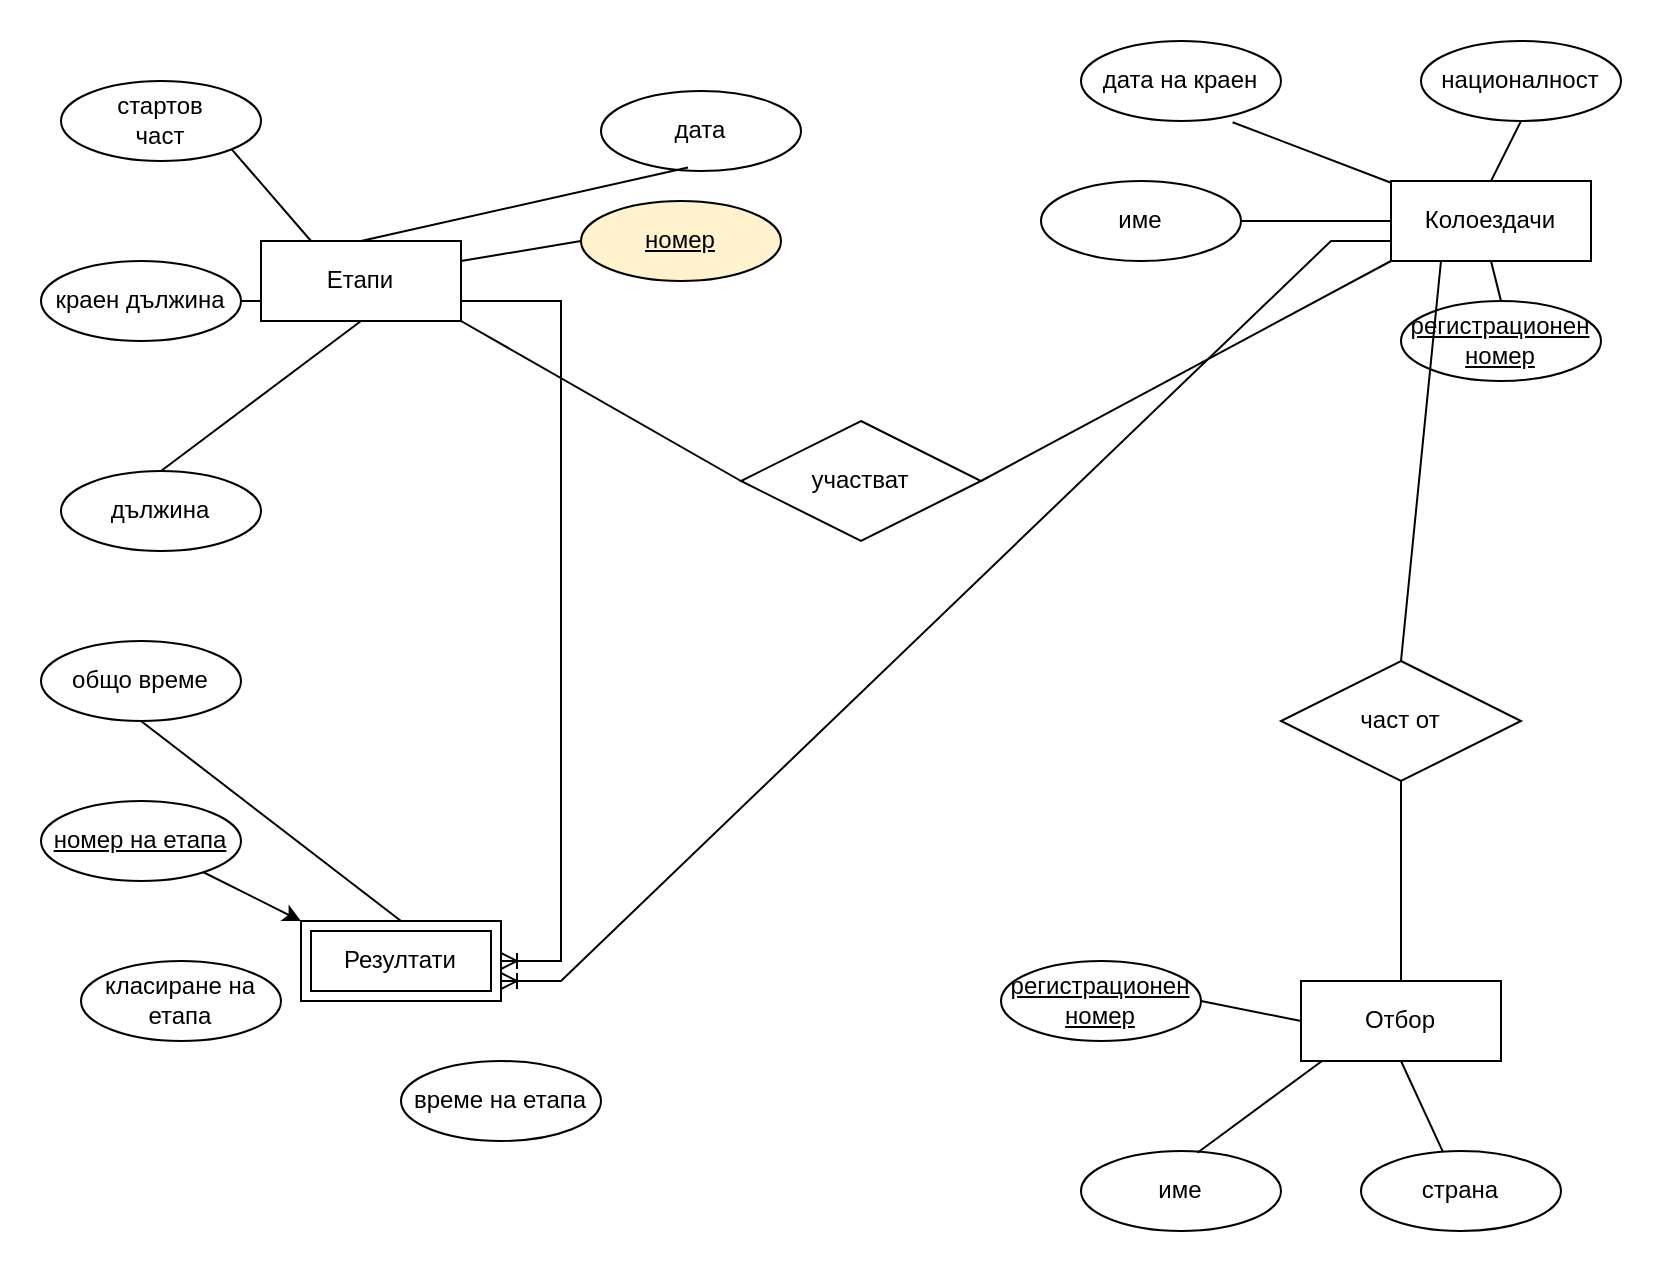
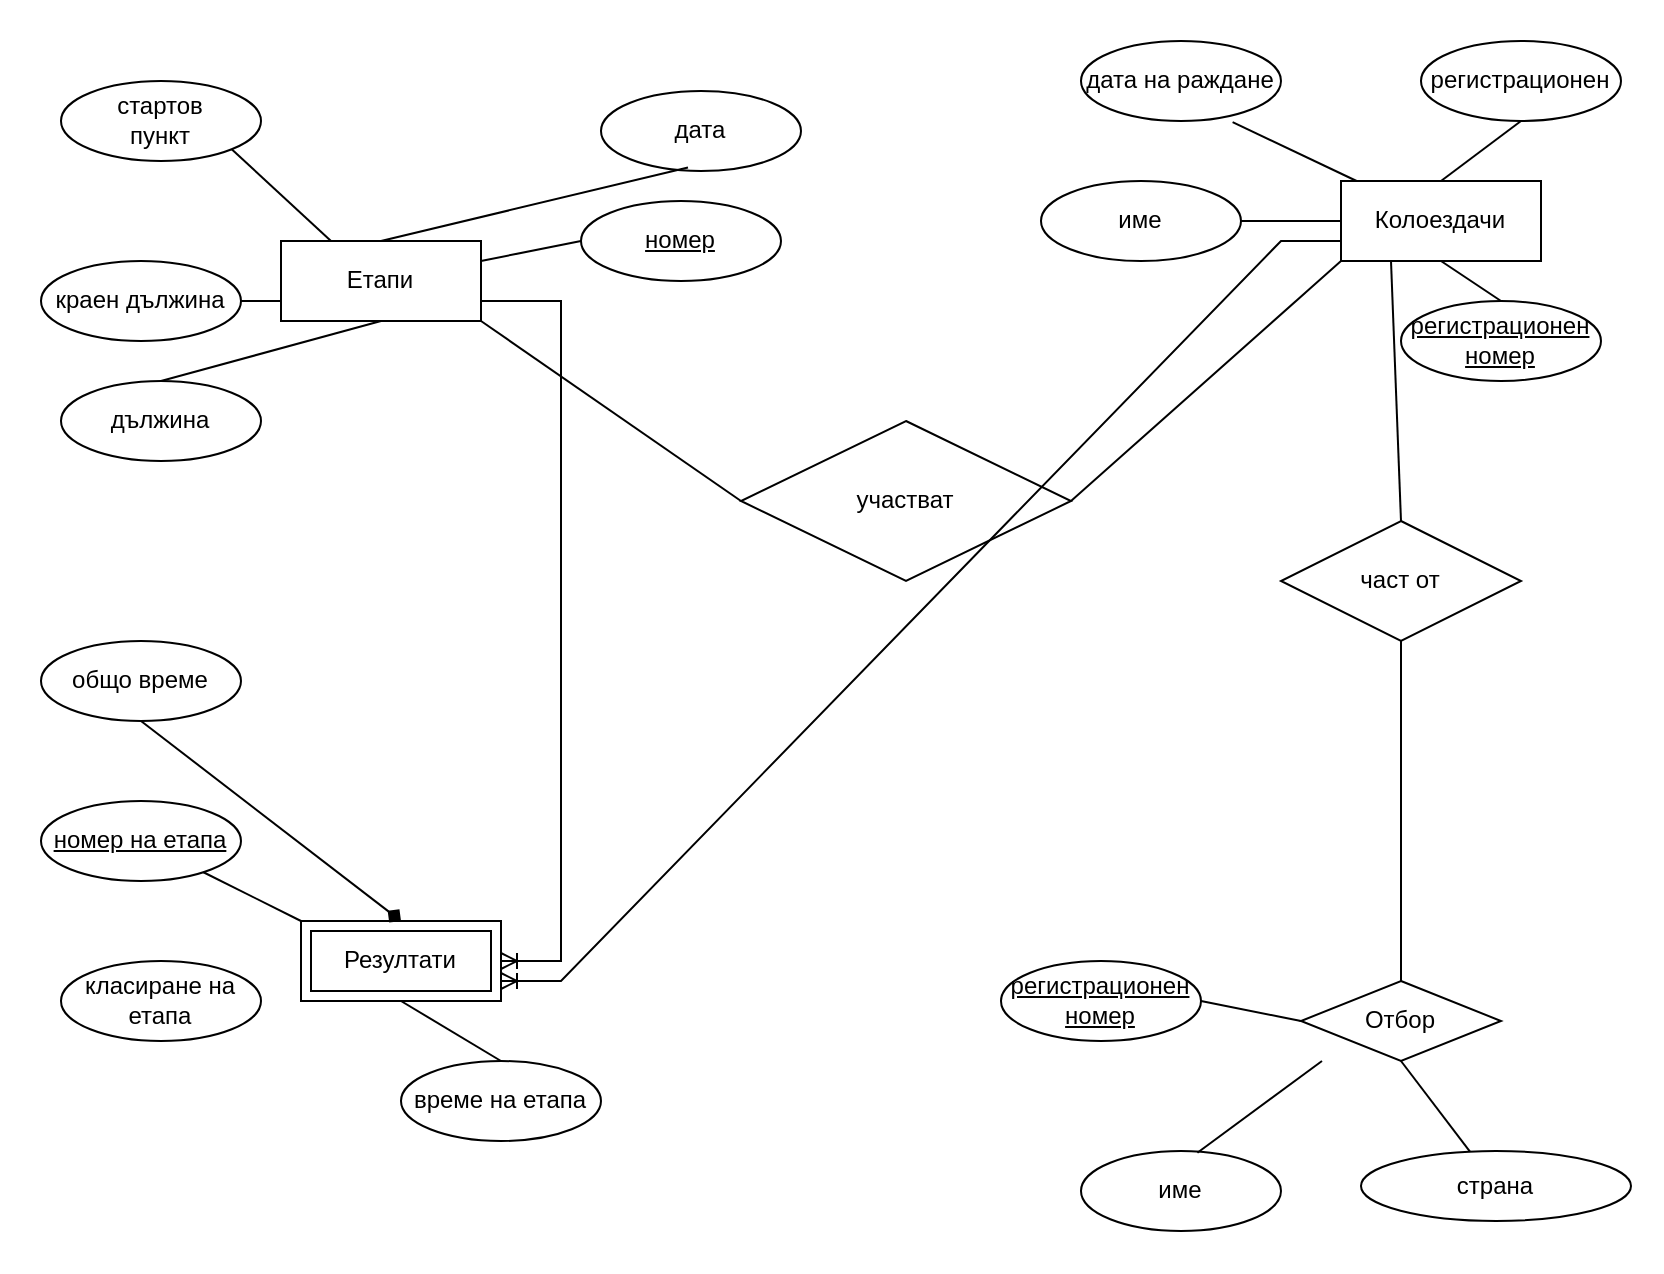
  <mxCell id="0" />
  <mxCell id="1" parent="0" />
- <mxCell id="2" value="Етапи" style="whiteSpace=wrap;html=1;align=center;" parent="1" vertex="1"><mxGeometry x="130" y="120" width="100" height="40" as="geometry" /></mxCell>
- <mxCell id="3" value="стартов&lt;div&gt;част&lt;/div&gt;" style="ellipse;whiteSpace=wrap;html=1;align=center;" parent="1" vertex="1"><mxGeometry x="30" y="40" width="100" height="40" as="geometry" /></mxCell>
- <mxCell id="4" value="&lt;u&gt;номер&lt;/u&gt;" style="ellipse;whiteSpace=wrap;html=1;align=center;fillColor=#fff2cc;" parent="1" vertex="1"><mxGeometry x="290" y="100" width="100" height="40" as="geometry" /></mxCell>
- <mxCell id="5" value="дължина" style="ellipse;whiteSpace=wrap;html=1;align=center;" parent="1" vertex="1"><mxGeometry x="30" y="235" width="100" height="40" as="geometry" /></mxCell>
+ <mxCell id="2" value="Етапи" style="whiteSpace=wrap;html=1;align=center;" parent="1" vertex="1"><mxGeometry x="140" y="120" width="100" height="40" as="geometry" /></mxCell>
+ <mxCell id="3" value="стартов&lt;div&gt;пункт&lt;/div&gt;" style="ellipse;whiteSpace=wrap;html=1;align=center;" parent="1" vertex="1"><mxGeometry x="30" y="40" width="100" height="40" as="geometry" /></mxCell>
+ <mxCell id="4" value="&lt;u&gt;номер&lt;/u&gt;" style="ellipse;whiteSpace=wrap;html=1;align=center;" parent="1" vertex="1"><mxGeometry x="290" y="100" width="100" height="40" as="geometry" /></mxCell>
+ <mxCell id="5" value="дължина" style="ellipse;whiteSpace=wrap;html=1;align=center;" parent="1" vertex="1"><mxGeometry x="30" y="190" width="100" height="40" as="geometry" /></mxCell>
  <mxCell id="6" value="краен дължина" style="ellipse;whiteSpace=wrap;html=1;align=center;" parent="1" vertex="1"><mxGeometry x="20" y="130" width="100" height="40" as="geometry" /></mxCell>
  <mxCell id="7" value="дата" style="ellipse;whiteSpace=wrap;html=1;align=center;" parent="1" vertex="1"><mxGeometry x="300" y="45" width="100" height="40" as="geometry" /></mxCell>
  <mxCell id="8" value="" style="endArrow=none;html=1;rounded=0;entryX=0.435;entryY=0.956;entryDx=0;entryDy=0;entryPerimeter=0;exitX=0.5;exitY=0;exitDx=0;exitDy=0;" parent="1" source="2" target="7" edge="1"><mxGeometry relative="1" as="geometry"><mxPoint x="300" y="450" as="sourcePoint" /><mxPoint x="460" y="450" as="targetPoint" /></mxGeometry></mxCell>
  <mxCell id="9" value="" style="endArrow=none;html=1;rounded=0;entryX=0;entryY=0.5;entryDx=0;entryDy=0;exitX=1;exitY=0.25;exitDx=0;exitDy=0;" parent="1" source="2" target="4" edge="1"><mxGeometry relative="1" as="geometry"><mxPoint x="200" y="130" as="sourcePoint" /><mxPoint x="324" y="88" as="targetPoint" /></mxGeometry></mxCell>
  <mxCell id="10" value="" style="endArrow=none;html=1;rounded=0;entryX=0.5;entryY=1;entryDx=0;entryDy=0;exitX=0.5;exitY=0;exitDx=0;exitDy=0;" parent="1" source="5" target="2" edge="1"><mxGeometry relative="1" as="geometry"><mxPoint x="210" y="140" as="sourcePoint" /><mxPoint x="334" y="98" as="targetPoint" /></mxGeometry></mxCell>
  <mxCell id="11" value="" style="endArrow=none;html=1;rounded=0;exitX=1;exitY=1;exitDx=0;exitDy=0;entryX=0.25;entryY=0;entryDx=0;entryDy=0;" parent="1" source="3" target="2" edge="1"><mxGeometry relative="1" as="geometry"><mxPoint x="300" y="450" as="sourcePoint" /><mxPoint x="160" y="120" as="targetPoint" /></mxGeometry></mxCell>
  <mxCell id="12" value="" style="endArrow=none;html=1;rounded=0;exitX=1;exitY=0.5;exitDx=0;exitDy=0;entryX=0;entryY=0.75;entryDx=0;entryDy=0;" parent="1" source="6" target="2" edge="1"><mxGeometry relative="1" as="geometry"><mxPoint x="300" y="450" as="sourcePoint" /><mxPoint x="460" y="450" as="targetPoint" /></mxGeometry></mxCell>
- <mxCell id="13" value="Колоездачи" style="whiteSpace=wrap;html=1;align=center;" parent="1" vertex="1"><mxGeometry x="695" y="90" width="100" height="40" as="geometry" /></mxCell>
- <mxCell id="14" value="националност" style="ellipse;whiteSpace=wrap;html=1;align=center;" parent="1" vertex="1"><mxGeometry x="710" y="20" width="100" height="40" as="geometry" /></mxCell>
+ <mxCell id="13" value="Колоездачи" style="whiteSpace=wrap;html=1;align=center;" parent="1" vertex="1"><mxGeometry x="670" y="90" width="100" height="40" as="geometry" /></mxCell>
+ <mxCell id="14" value="регистрационен" style="ellipse;whiteSpace=wrap;html=1;align=center;" parent="1" vertex="1"><mxGeometry x="710" y="20" width="100" height="40" as="geometry" /></mxCell>
  <mxCell id="15" value="&lt;u&gt;регистрационен номер&lt;/u&gt;" style="ellipse;whiteSpace=wrap;html=1;align=center;" parent="1" vertex="1"><mxGeometry x="700" y="150" width="100" height="40" as="geometry" /></mxCell>
- <mxCell id="16" value="дата на краен" style="ellipse;whiteSpace=wrap;html=1;align=center;" parent="1" vertex="1"><mxGeometry x="540" y="20" width="100" height="40" as="geometry" /></mxCell>
+ <mxCell id="16" value="дата на раждане" style="ellipse;whiteSpace=wrap;html=1;align=center;" parent="1" vertex="1"><mxGeometry x="540" y="20" width="100" height="40" as="geometry" /></mxCell>
  <mxCell id="17" value="име" style="ellipse;whiteSpace=wrap;html=1;align=center;" parent="1" vertex="1"><mxGeometry x="520" y="90" width="100" height="40" as="geometry" /></mxCell>
  <mxCell id="18" value="" style="endArrow=none;html=1;rounded=0;entryX=0.5;entryY=1;entryDx=0;entryDy=0;exitX=0.5;exitY=0;exitDx=0;exitDy=0;" parent="1" source="15" target="13" edge="1"><mxGeometry relative="1" as="geometry"><mxPoint x="460" y="350" as="sourcePoint" /><mxPoint x="620" y="350" as="targetPoint" /></mxGeometry></mxCell>
  <mxCell id="19" value="" style="endArrow=none;html=1;rounded=0;exitX=0.5;exitY=1;exitDx=0;exitDy=0;entryX=0.5;entryY=0;entryDx=0;entryDy=0;" parent="1" source="14" target="13" edge="1"><mxGeometry relative="1" as="geometry"><mxPoint x="470" y="360" as="sourcePoint" /><mxPoint x="630" y="360" as="targetPoint" /></mxGeometry></mxCell>
  <mxCell id="20" value="" style="endArrow=none;html=1;rounded=0;exitX=0.758;exitY=1.015;exitDx=0;exitDy=0;exitPerimeter=0;" parent="1" source="16" target="13" edge="1"><mxGeometry relative="1" as="geometry"><mxPoint x="480" y="370" as="sourcePoint" /><mxPoint x="640" y="370" as="targetPoint" /></mxGeometry></mxCell>
  <mxCell id="21" value="" style="endArrow=none;html=1;rounded=0;exitX=1;exitY=0.5;exitDx=0;exitDy=0;entryX=0;entryY=0.5;entryDx=0;entryDy=0;" parent="1" source="17" target="13" edge="1"><mxGeometry relative="1" as="geometry"><mxPoint x="490" y="380" as="sourcePoint" /><mxPoint x="650" y="380" as="targetPoint" /></mxGeometry></mxCell>
- <mxCell id="22" value="участват" style="shape=rhombus;perimeter=rhombusPerimeter;whiteSpace=wrap;html=1;align=center;" parent="1" vertex="1"><mxGeometry x="370" y="210" width="120" height="60" as="geometry" /></mxCell>
+ <mxCell id="22" value="участват" style="shape=rhombus;perimeter=rhombusPerimeter;whiteSpace=wrap;html=1;align=center;" parent="1" vertex="1"><mxGeometry x="370" y="210" width="165" height="80" as="geometry" /></mxCell>
  <mxCell id="23" value="" style="endArrow=none;html=1;rounded=0;entryX=0;entryY=1;entryDx=0;entryDy=0;exitX=1;exitY=0.5;exitDx=0;exitDy=0;" parent="1" source="22" target="13" edge="1"><mxGeometry relative="1" as="geometry"><mxPoint x="500" y="390" as="sourcePoint" /><mxPoint x="660" y="390" as="targetPoint" /></mxGeometry></mxCell>
  <mxCell id="24" value="" style="endArrow=none;html=1;rounded=0;exitX=1;exitY=1;exitDx=0;exitDy=0;entryX=0;entryY=0.5;entryDx=0;entryDy=0;" parent="1" source="2" target="22" edge="1"><mxGeometry relative="1" as="geometry"><mxPoint x="510" y="400" as="sourcePoint" /><mxPoint x="670" y="400" as="targetPoint" /></mxGeometry></mxCell>
- <mxCell id="25" value="част от" style="shape=rhombus;perimeter=rhombusPerimeter;whiteSpace=wrap;html=1;align=center;" parent="1" vertex="1"><mxGeometry x="640" y="330" width="120" height="60" as="geometry" /></mxCell>
- <mxCell id="26" value="Отбор" style="whiteSpace=wrap;html=1;align=center;" parent="1" vertex="1"><mxGeometry x="650" y="490" width="100" height="40" as="geometry" /></mxCell>
+ <mxCell id="25" value="част от" style="shape=rhombus;perimeter=rhombusPerimeter;whiteSpace=wrap;html=1;align=center;" parent="1" vertex="1"><mxGeometry x="640" y="260" width="120" height="60" as="geometry" /></mxCell>
+ <mxCell id="26" value="Отбор" style="rhombus;whiteSpace=wrap;html=1;align=center;" parent="1" vertex="1"><mxGeometry x="650" y="490" width="100" height="40" as="geometry" /></mxCell>
  <mxCell id="27" value="" style="endArrow=none;html=1;rounded=0;exitX=0.25;exitY=1;exitDx=0;exitDy=0;entryX=0.5;entryY=0;entryDx=0;entryDy=0;" parent="1" source="13" target="25" edge="1"><mxGeometry relative="1" as="geometry"><mxPoint x="690" y="190" as="sourcePoint" /><mxPoint x="680" y="410" as="targetPoint" /></mxGeometry></mxCell>
  <mxCell id="28" value="" style="endArrow=none;html=1;rounded=0;exitX=0.5;exitY=1;exitDx=0;exitDy=0;entryX=0.5;entryY=0;entryDx=0;entryDy=0;" parent="1" source="25" target="26" edge="1"><mxGeometry relative="1" as="geometry"><mxPoint x="700" y="200" as="sourcePoint" /><mxPoint x="690" y="420" as="targetPoint" /></mxGeometry></mxCell>
  <mxCell id="29" value="регистрационен номер" style="ellipse;whiteSpace=wrap;html=1;align=center;fontStyle=4;" parent="1" vertex="1"><mxGeometry x="500" y="480" width="100" height="40" as="geometry" /></mxCell>
  <mxCell id="30" value="име" style="ellipse;whiteSpace=wrap;html=1;align=center;" parent="1" vertex="1"><mxGeometry x="540" y="575" width="100" height="40" as="geometry" /></mxCell>
- <mxCell id="31" value="страна" style="ellipse;whiteSpace=wrap;html=1;align=center;" parent="1" vertex="1"><mxGeometry x="680" y="575" width="100" height="40" as="geometry" /></mxCell>
+ <mxCell id="31" value="страна" style="ellipse;whiteSpace=wrap;html=1;align=center;" parent="1" vertex="1"><mxGeometry x="680" y="575" width="135" height="35" as="geometry" /></mxCell>
  <mxCell id="32" value="" style="endArrow=none;html=1;rounded=0;entryX=0;entryY=0.5;entryDx=0;entryDy=0;exitX=1;exitY=0.5;exitDx=0;exitDy=0;" parent="1" source="29" target="26" edge="1"><mxGeometry relative="1" as="geometry"><mxPoint x="480" y="490" as="sourcePoint" /><mxPoint x="640" y="490" as="targetPoint" /></mxGeometry></mxCell>
  <mxCell id="33" value="" style="endArrow=none;html=1;rounded=0;entryX=0.105;entryY=1;entryDx=0;entryDy=0;entryPerimeter=0;exitX=0.582;exitY=0.022;exitDx=0;exitDy=0;exitPerimeter=0;" parent="1" source="30" target="26" edge="1"><mxGeometry relative="1" as="geometry"><mxPoint x="500" y="670" as="sourcePoint" /><mxPoint x="660" y="670" as="targetPoint" /></mxGeometry></mxCell>
  <mxCell id="34" value="" style="endArrow=none;html=1;rounded=0;entryX=0.5;entryY=1;entryDx=0;entryDy=0;" parent="1" source="31" target="26" edge="1"><mxGeometry relative="1" as="geometry"><mxPoint x="480" y="490" as="sourcePoint" /><mxPoint x="640" y="490" as="targetPoint" /></mxGeometry></mxCell>
  <mxCell id="35" value="Резултати" style="shape=ext;margin=3;double=1;whiteSpace=wrap;html=1;align=center;" parent="1" vertex="1"><mxGeometry x="150" y="460" width="100" height="40" as="geometry" /></mxCell>
  <mxCell id="36" value="номер на етапа" style="ellipse;whiteSpace=wrap;html=1;align=center;fontStyle=4;" parent="1" vertex="1"><mxGeometry x="20" y="400" width="100" height="40" as="geometry" /></mxCell>
- <mxCell id="37" value="класиране на етапа" style="ellipse;whiteSpace=wrap;html=1;align=center;" parent="1" vertex="1"><mxGeometry x="40" y="480" width="100" height="40" as="geometry" /></mxCell>
+ <mxCell id="37" value="класиране на етапа" style="ellipse;whiteSpace=wrap;html=1;align=center;" parent="1" vertex="1"><mxGeometry x="30" y="480" width="100" height="40" as="geometry" /></mxCell>
  <mxCell id="38" value="време на етапа" style="ellipse;whiteSpace=wrap;html=1;align=center;" parent="1" vertex="1"><mxGeometry x="200" y="530" width="100" height="40" as="geometry" /></mxCell>
  <mxCell id="39" value="общо време" style="ellipse;whiteSpace=wrap;html=1;align=center;" parent="1" vertex="1"><mxGeometry x="20" y="320" width="100" height="40" as="geometry" /></mxCell>
- <mxCell id="40" value="" style="endArrow=none;html=1;rounded=0;exitX=0.5;exitY=1;exitDx=0;exitDy=0;entryX=0.5;entryY=0;entryDx=0;entryDy=0;" parent="1" source="39" target="35" edge="1"><mxGeometry relative="1" as="geometry"><mxPoint x="300" y="460" as="sourcePoint" /><mxPoint x="460" y="460" as="targetPoint" /></mxGeometry></mxCell>
- <mxCell id="41" value="" style="endArrow=classic;html=1;rounded=0;entryX=0;entryY=0;entryDx=0;entryDy=0;" parent="1" source="36" target="35" edge="1"><mxGeometry relative="1" as="geometry"><mxPoint x="300" y="460" as="sourcePoint" /><mxPoint x="460" y="460" as="targetPoint" /></mxGeometry></mxCell>
+ <mxCell id="40" value="" style="endArrow=diamond;html=1;rounded=0;exitX=0.5;exitY=1;exitDx=0;exitDy=0;entryX=0.5;entryY=0;entryDx=0;entryDy=0;" parent="1" source="39" target="35" edge="1"><mxGeometry relative="1" as="geometry"><mxPoint x="300" y="460" as="sourcePoint" /><mxPoint x="460" y="460" as="targetPoint" /></mxGeometry></mxCell>
+ <mxCell id="41" value="" style="endArrow=none;html=1;rounded=0;entryX=0;entryY=0;entryDx=0;entryDy=0;" parent="1" source="36" target="35" edge="1"><mxGeometry relative="1" as="geometry"><mxPoint x="300" y="460" as="sourcePoint" /><mxPoint x="460" y="460" as="targetPoint" /></mxGeometry></mxCell>
+ <mxCell id="42" value="" style="endArrow=none;html=1;rounded=0;exitX=0.5;exitY=1;exitDx=0;exitDy=0;entryX=0.5;entryY=0;entryDx=0;entryDy=0;" parent="1" source="35" target="38" edge="1"><mxGeometry relative="1" as="geometry"><mxPoint x="300" y="460" as="sourcePoint" /><mxPoint x="460" y="460" as="targetPoint" /></mxGeometry></mxCell>
  <mxCell id="43" value="" style="edgeStyle=entityRelationEdgeStyle;fontSize=12;html=1;endArrow=ERoneToMany;rounded=0;exitX=1;exitY=0.75;exitDx=0;exitDy=0;" parent="1" source="2" target="35" edge="1"><mxGeometry width="100" height="100" relative="1" as="geometry"><mxPoint x="330" y="470" as="sourcePoint" /><mxPoint x="430" y="370" as="targetPoint" /></mxGeometry></mxCell>
  <mxCell id="44" value="" style="edgeStyle=entityRelationEdgeStyle;fontSize=12;html=1;endArrow=ERoneToMany;rounded=0;exitX=0;exitY=0.75;exitDx=0;exitDy=0;entryX=1;entryY=0.75;entryDx=0;entryDy=0;" parent="1" source="13" target="35" edge="1"><mxGeometry width="100" height="100" relative="1" as="geometry"><mxPoint x="400" y="470" as="sourcePoint" /><mxPoint x="500" y="370" as="targetPoint" /></mxGeometry></mxCell>
